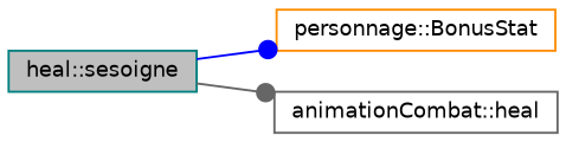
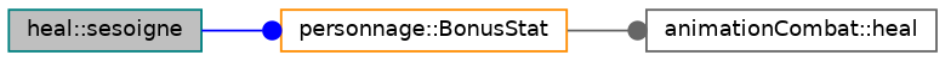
  digraph {
    fontname="DejaVu Sans"
    rankdir=LR
    node [fillcolor=white fontname="DejaVu Sans" fontsize=10 shape=record style=filled]
    edge [arrowhead=dot fontname="DejaVu Sans" fontsize=10 labelfontname=Helvetica labelfontsize=10 style=solid]
    n1 [color=teal fillcolor=grey75 fontcolor=black height=0.2 label="heal::sesoigne" width=0.4]
    n2 [color=darkorange height=0.2 label="personnage::BonusStat" width=0.4]
    n3 [color=gray40 height=0.2 label="animationCombat::heal" width=0.4]
    n1 -> n2 [color=blue]
-   n1 -> n3 [color=gray40]
+   n2 -> n3 [color=gray40]
  }
